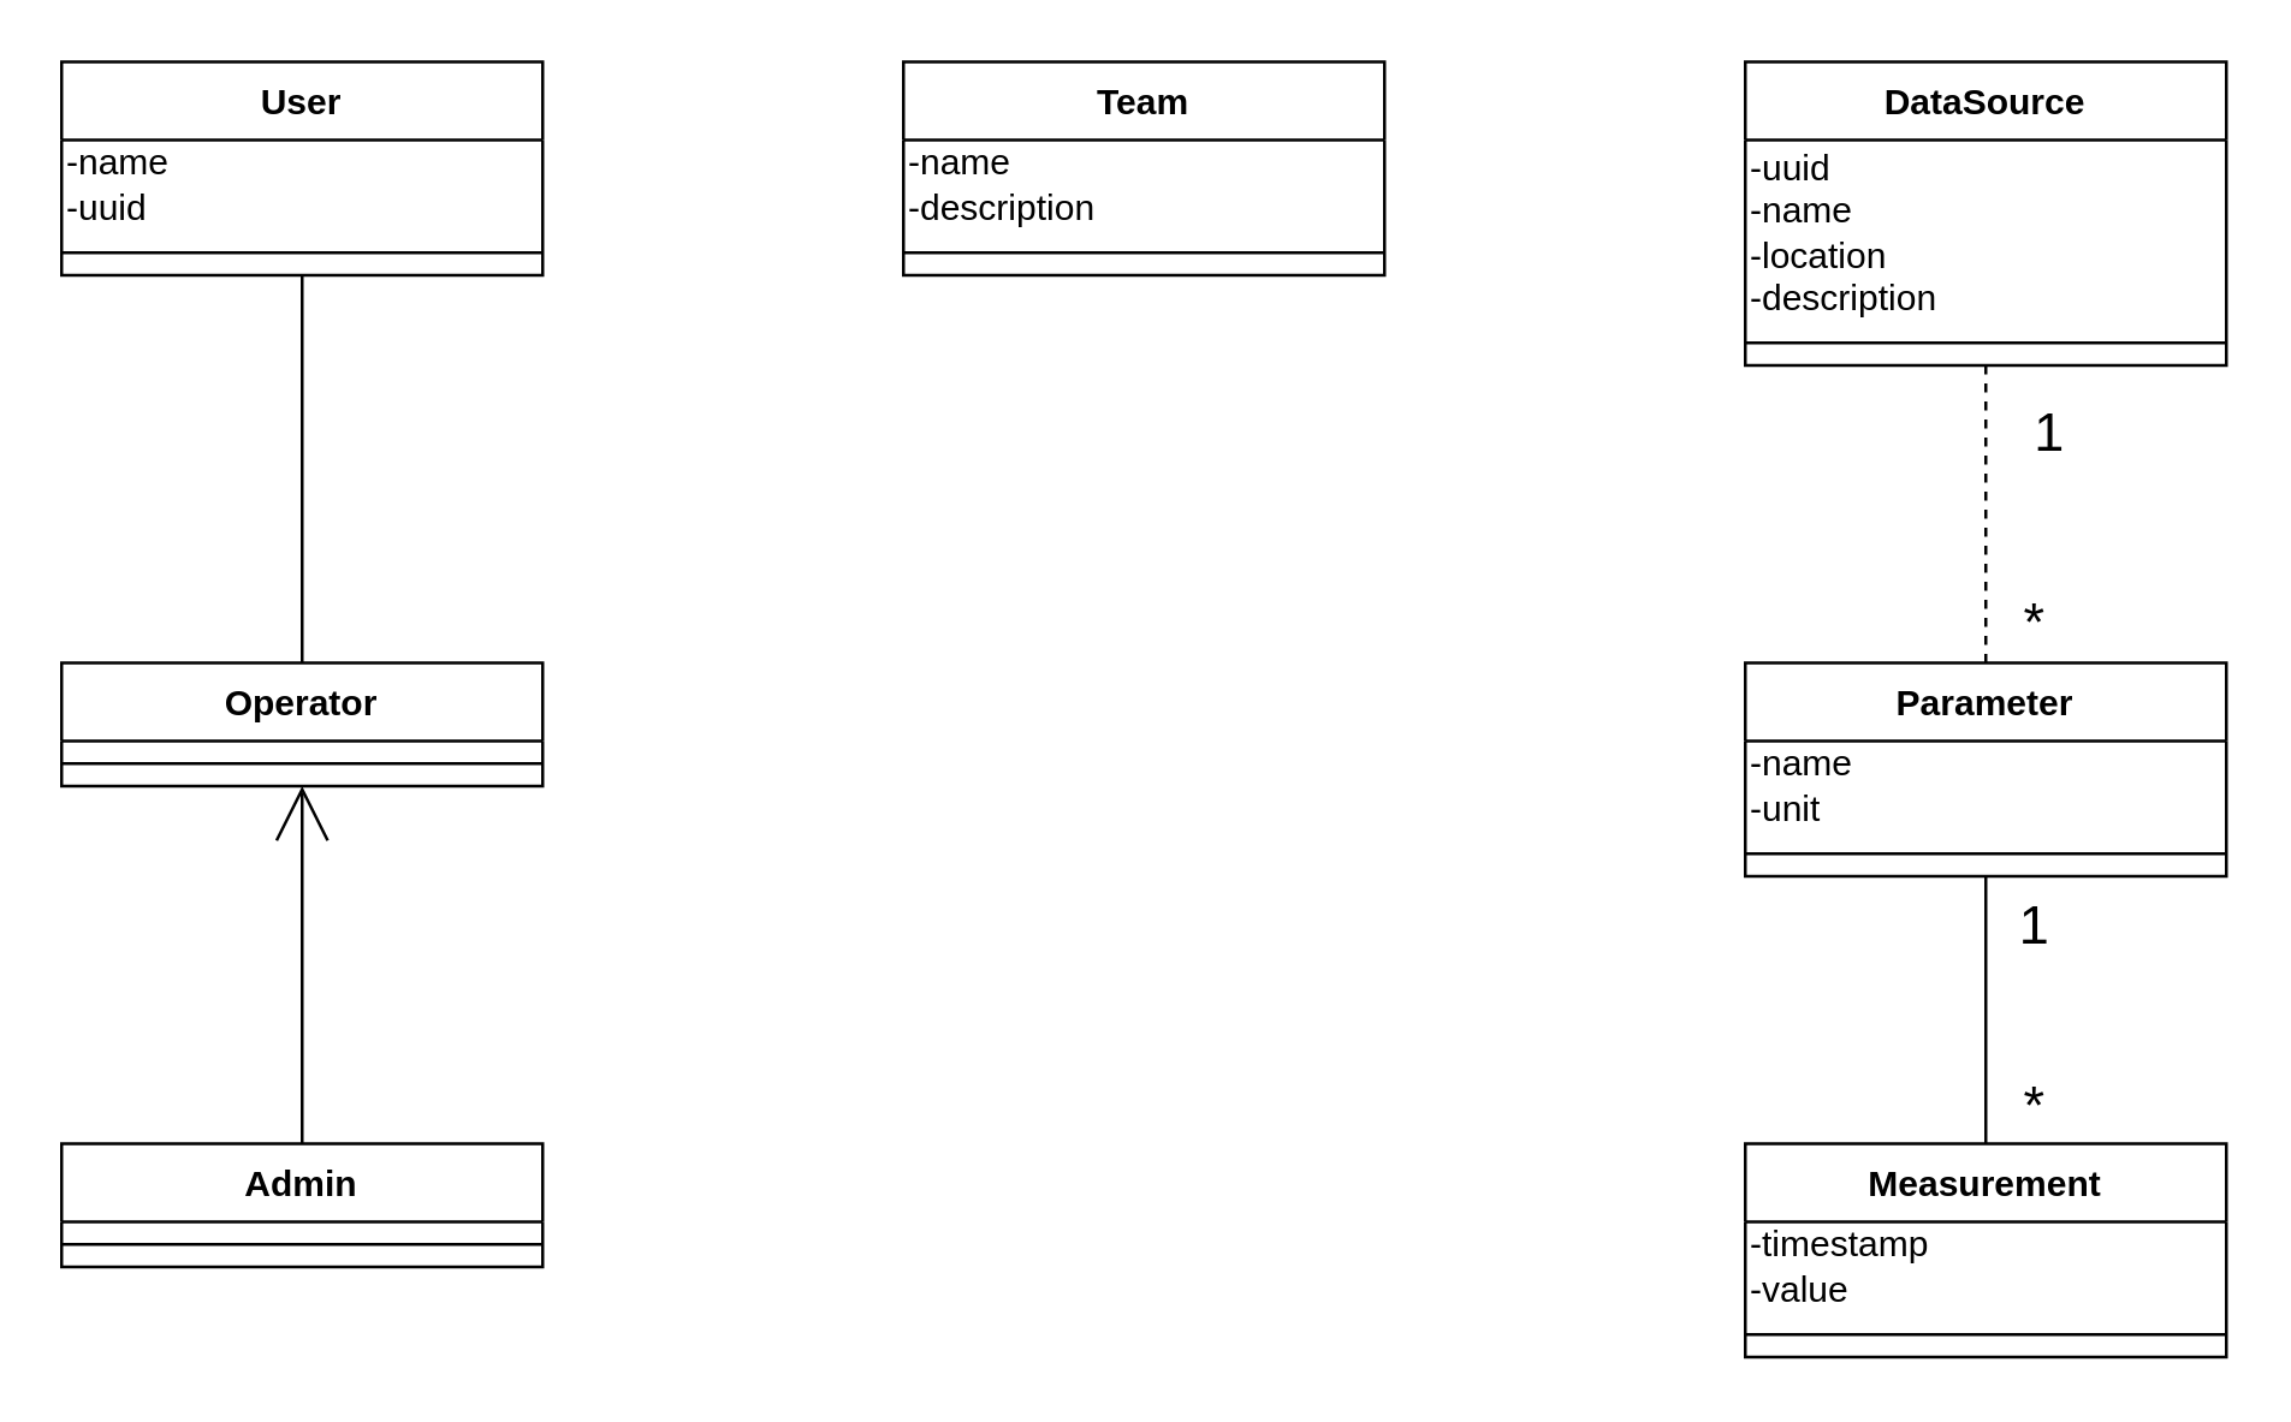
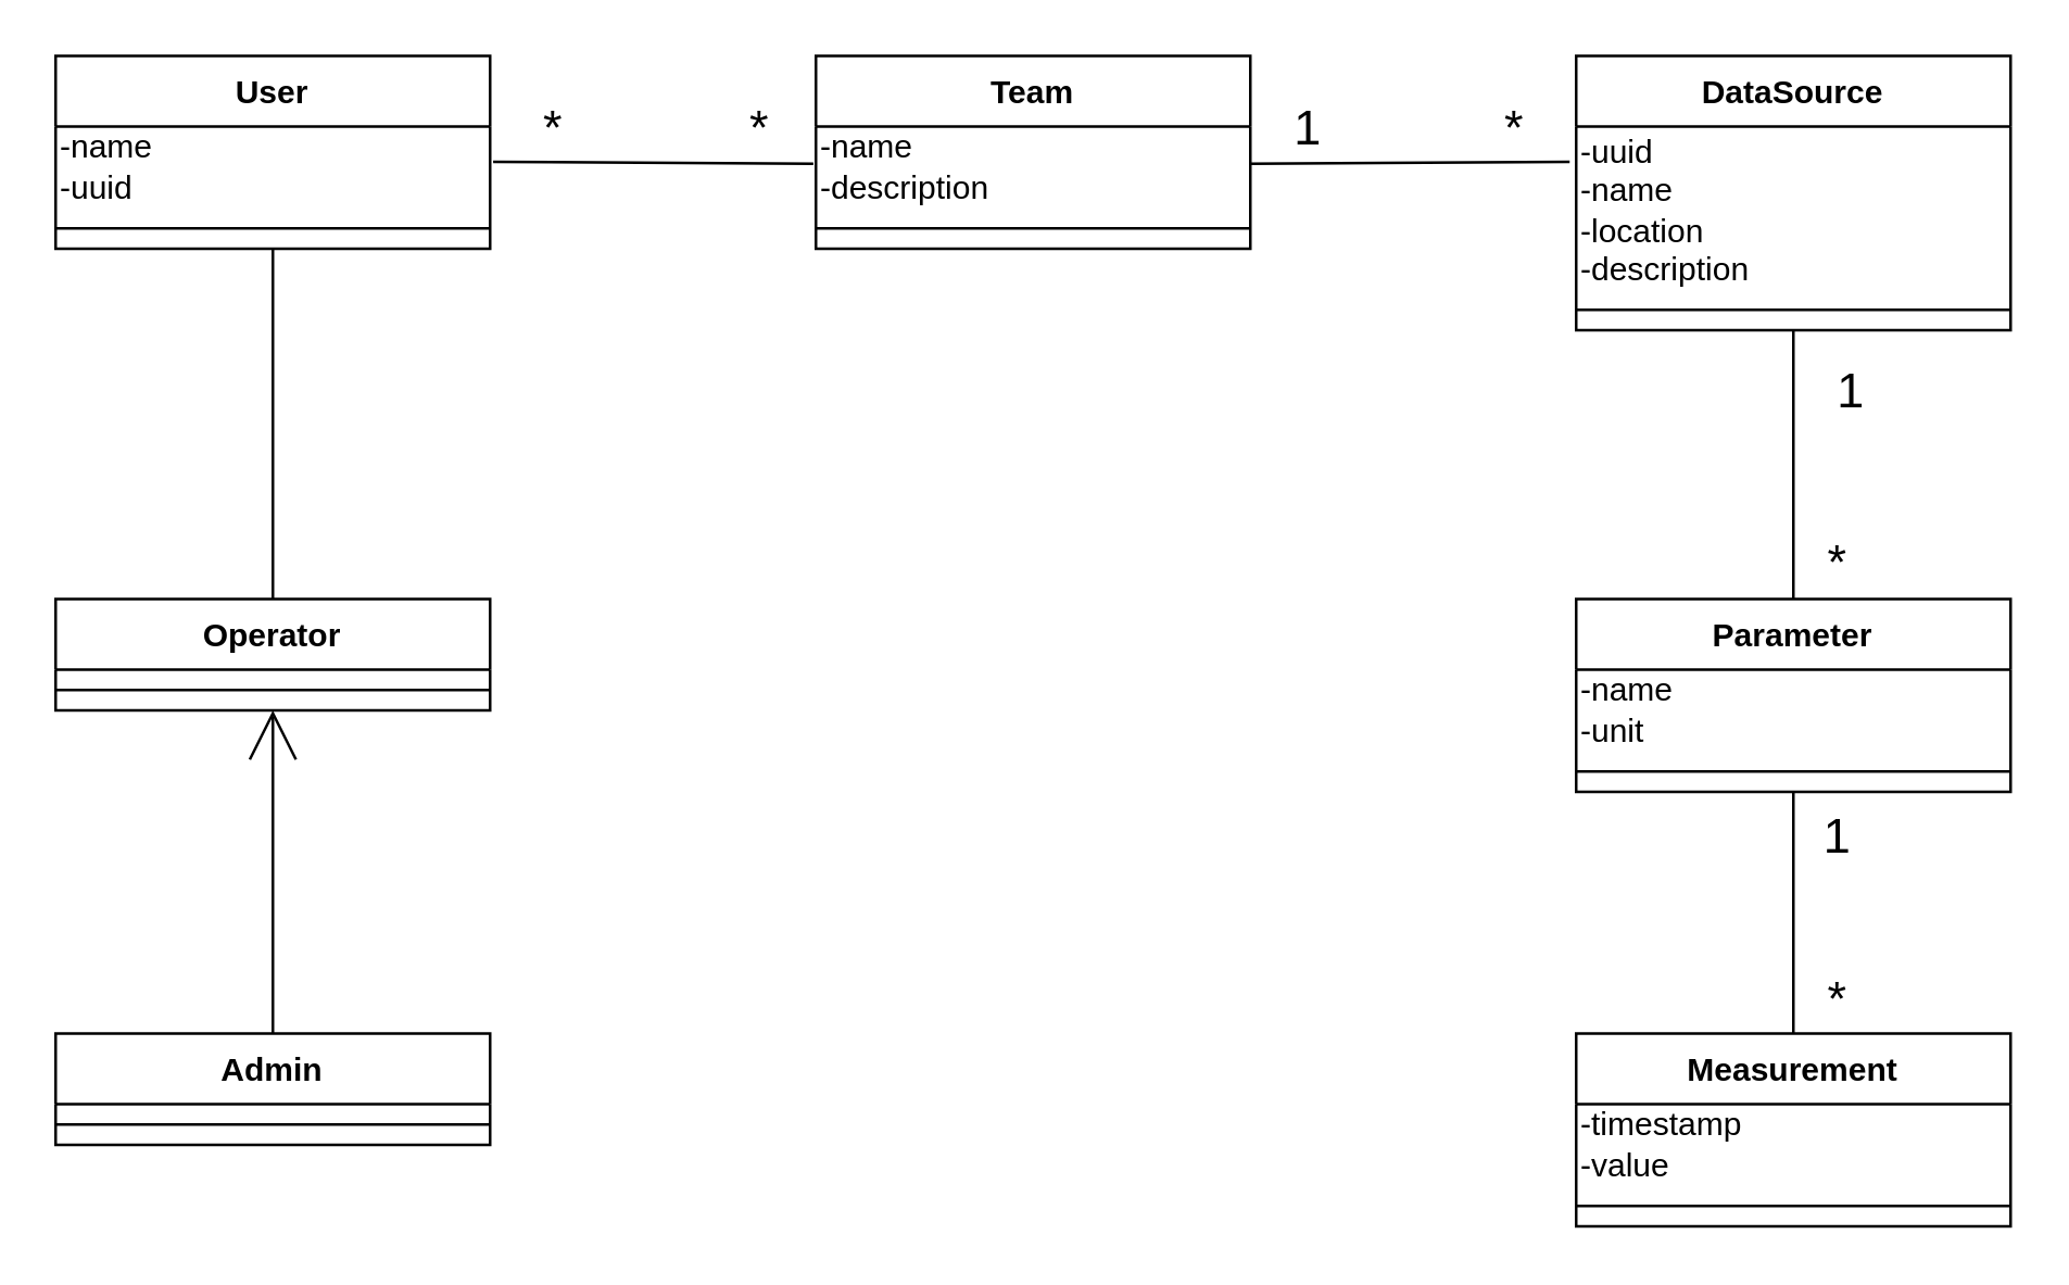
  <mxCell id="0" />
  <mxCell id="1" parent="0" />
+ <mxCell id="2" style="edgeStyle=none;rounded=0;orthogonalLoop=1;jettySize=auto;html=1;startArrow=none;startFill=0;endArrow=none;endFill=0;endSize=16;entryX=-0.006;entryY=0.456;entryDx=0;entryDy=0;exitX=1.007;exitY=0.433;exitDx=0;exitDy=0;exitPerimeter=0;entryPerimeter=0;" parent="1" source="6" target="23" edge="1"><mxGeometry relative="1" as="geometry"><mxPoint x="179" y="63" as="sourcePoint" /><mxPoint x="300" y="63" as="targetPoint" /></mxGeometry></mxCell>
+ <mxCell id="3" value="*" style="text;html=1;resizable=0;points=[];align=center;verticalAlign=middle;labelBackgroundColor=#ffffff;fontSize=18;" parent="2" vertex="1" connectable="0"><mxGeometry x="-0.654" y="1" relative="1" as="geometry"><mxPoint x="1" y="-12" as="offset" /></mxGeometry></mxCell>
+ <mxCell id="4" value="*" style="text;html=1;resizable=0;points=[];align=center;verticalAlign=middle;labelBackgroundColor=#ffffff;fontSize=18;" parent="2" vertex="1" connectable="0"><mxGeometry x="0.782" relative="1" as="geometry"><mxPoint x="-8" y="-13" as="offset" /></mxGeometry></mxCell>
  <mxCell id="5" value="User" style="swimlane;fontStyle=1;align=center;verticalAlign=top;childLayout=stackLayout;horizontal=1;startSize=26;horizontalStack=0;resizeParent=1;resizeParentMax=0;resizeLast=0;collapsible=1;marginBottom=0;arcSize=15;fillOpacity=100;fixDash=0;autosize=0;" parent="1" vertex="1"><mxGeometry x="20" y="20" width="160" height="71" as="geometry" /></mxCell>
  <mxCell id="6" value="-name&lt;br&gt;-uuid" style="text;html=1;align=left;verticalAlign=middle;resizable=0;points=[];autosize=1;" vertex="1" parent="5"><mxGeometry y="26" width="160" height="30" as="geometry" /></mxCell>
  <mxCell id="7" value="" style="line;strokeWidth=1;fillColor=none;align=left;verticalAlign=middle;spacingTop=-1;spacingLeft=3;spacingRight=3;rotatable=0;labelPosition=right;points=[];portConstraint=eastwest;" parent="5" vertex="1"><mxGeometry y="56" width="160" height="15" as="geometry" /></mxCell>
  <mxCell id="8" style="rounded=0;orthogonalLoop=1;jettySize=auto;html=1;exitX=0.5;exitY=0;exitDx=0;exitDy=0;entryX=0.5;entryY=1;entryDx=0;entryDy=0;startArrow=none;startFill=0;endArrow=none;endFill=0;endSize=16;" parent="1" source="28" target="5" edge="1"><mxGeometry relative="1" as="geometry" /></mxCell>
  <mxCell id="9" style="edgeStyle=none;rounded=0;orthogonalLoop=1;jettySize=auto;html=1;exitX=0.5;exitY=0;exitDx=0;exitDy=0;entryX=0.5;entryY=1;entryDx=0;entryDy=0;startArrow=none;startFill=0;endArrow=open;endFill=0;endSize=16;" parent="1" source="33" target="28" edge="1"><mxGeometry relative="1" as="geometry" /></mxCell>
- <mxCell id="13" style="edgeStyle=none;rounded=0;orthogonalLoop=1;jettySize=auto;html=1;exitX=0.5;exitY=0;exitDx=0;exitDy=0;entryX=0.5;entryY=1;entryDx=0;entryDy=0;startArrow=none;startFill=0;endArrow=none;endFill=0;endSize=16;dashed=1;" parent="1" source="19" target="25" edge="1"><mxGeometry relative="1" as="geometry" /></mxCell>
+ <mxCell id="10" style="edgeStyle=none;rounded=0;orthogonalLoop=1;jettySize=auto;html=1;entryX=-0.015;entryY=0.217;entryDx=0;entryDy=0;startArrow=none;startFill=0;endArrow=none;endFill=0;endSize=16;exitX=0.998;exitY=0.456;exitDx=0;exitDy=0;exitPerimeter=0;entryPerimeter=0;" parent="1" source="23" target="26" edge="1"><mxGeometry relative="1" as="geometry"><mxPoint x="462" y="63" as="sourcePoint" /></mxGeometry></mxCell>
+ <mxCell id="11" value="1" style="text;html=1;resizable=0;points=[];align=center;verticalAlign=middle;labelBackgroundColor=#ffffff;fontSize=18;" parent="10" vertex="1" connectable="0"><mxGeometry x="-0.764" y="-1" relative="1" as="geometry"><mxPoint x="7" y="-14" as="offset" /></mxGeometry></mxCell>
+ <mxCell id="12" value="*" style="text;html=1;resizable=0;points=[];align=center;verticalAlign=middle;labelBackgroundColor=#ffffff;fontSize=18;" parent="10" vertex="1" connectable="0"><mxGeometry x="0.691" relative="1" as="geometry"><mxPoint x="-3" y="-13" as="offset" /></mxGeometry></mxCell>
+ <mxCell id="13" style="edgeStyle=none;rounded=0;orthogonalLoop=1;jettySize=auto;html=1;exitX=0.5;exitY=0;exitDx=0;exitDy=0;entryX=0.5;entryY=1;entryDx=0;entryDy=0;startArrow=none;startFill=0;endArrow=none;endFill=0;endSize=16;" parent="1" source="19" target="25" edge="1"><mxGeometry relative="1" as="geometry" /></mxCell>
  <mxCell id="14" value="1" style="text;html=1;resizable=0;points=[];align=center;verticalAlign=middle;labelBackgroundColor=#ffffff;fontSize=18;" parent="13" vertex="1" connectable="0"><mxGeometry x="0.73" relative="1" as="geometry"><mxPoint x="20" y="9.31" as="offset" /></mxGeometry></mxCell>
  <mxCell id="15" value="*" style="text;html=1;resizable=0;points=[];align=center;verticalAlign=middle;labelBackgroundColor=#ffffff;fontSize=18;" parent="13" vertex="1" connectable="0"><mxGeometry x="-0.703" y="-2" relative="1" as="geometry"><mxPoint x="13" y="1" as="offset" /></mxGeometry></mxCell>
  <mxCell id="16" style="edgeStyle=none;rounded=0;orthogonalLoop=1;jettySize=auto;html=1;exitX=0.5;exitY=1;exitDx=0;exitDy=0;entryX=0.5;entryY=0;entryDx=0;entryDy=0;startArrow=none;startFill=0;endArrow=none;endFill=0;endSize=16;" parent="1" source="19" target="30" edge="1"><mxGeometry relative="1" as="geometry" /></mxCell>
  <mxCell id="17" value="1" style="text;html=1;resizable=0;points=[];align=center;verticalAlign=middle;labelBackgroundColor=#ffffff;fontSize=18;" parent="16" vertex="1" connectable="0"><mxGeometry x="-0.676" y="1" relative="1" as="geometry"><mxPoint x="14" y="2" as="offset" /></mxGeometry></mxCell>
  <mxCell id="18" value="*" style="text;html=1;resizable=0;points=[];align=center;verticalAlign=middle;labelBackgroundColor=#ffffff;fontSize=18;" parent="16" vertex="1" connectable="0"><mxGeometry x="0.54" y="2" relative="1" as="geometry"><mxPoint x="13" y="7" as="offset" /></mxGeometry></mxCell>
  <mxCell id="19" value="Parameter" style="swimlane;fontStyle=1;align=center;verticalAlign=top;childLayout=stackLayout;horizontal=1;startSize=26;horizontalStack=0;resizeParent=1;resizeParentMax=0;resizeLast=0;collapsible=1;marginBottom=0;" parent="1" vertex="1"><mxGeometry x="580" y="220" width="160" height="71" as="geometry" /></mxCell>
  <mxCell id="20" value="&lt;div&gt;&lt;span&gt;-name&lt;/span&gt;&lt;/div&gt;&lt;div&gt;&lt;span&gt;-unit&lt;/span&gt;&lt;/div&gt;" style="text;html=1;align=left;verticalAlign=middle;resizable=0;points=[];autosize=1;" vertex="1" parent="19"><mxGeometry y="26" width="160" height="30" as="geometry" /></mxCell>
  <mxCell id="21" value="" style="line;strokeWidth=1;fillColor=none;align=left;verticalAlign=middle;spacingTop=-1;spacingLeft=3;spacingRight=3;rotatable=0;labelPosition=right;points=[];portConstraint=eastwest;" parent="19" vertex="1"><mxGeometry y="56" width="160" height="15" as="geometry" /></mxCell>
  <mxCell id="22" value="Team" style="swimlane;fontStyle=1;align=center;verticalAlign=top;childLayout=stackLayout;horizontal=1;startSize=26;horizontalStack=0;resizeParent=1;resizeParentMax=0;resizeLast=0;collapsible=1;marginBottom=0;" parent="1" vertex="1"><mxGeometry x="300" y="20" width="160" height="71" as="geometry" /></mxCell>
  <mxCell id="23" value="-name&lt;br&gt;-description" style="text;html=1;align=left;verticalAlign=middle;resizable=0;points=[];autosize=1;" vertex="1" parent="22"><mxGeometry y="26" width="160" height="30" as="geometry" /></mxCell>
  <mxCell id="24" value="" style="line;strokeWidth=1;fillColor=none;align=left;verticalAlign=middle;spacingTop=-1;spacingLeft=3;spacingRight=3;rotatable=0;labelPosition=right;points=[];portConstraint=eastwest;" parent="22" vertex="1"><mxGeometry y="56" width="160" height="15" as="geometry" /></mxCell>
  <mxCell id="25" value="DataSource" style="swimlane;fontStyle=1;align=center;verticalAlign=top;childLayout=stackLayout;horizontal=1;startSize=26;horizontalStack=0;resizeParent=1;resizeParentMax=0;resizeLast=0;collapsible=1;marginBottom=0;" parent="1" vertex="1"><mxGeometry x="580" y="20" width="160" height="101" as="geometry" /></mxCell>
  <mxCell id="26" value="-uuid&lt;br&gt;-name&lt;br&gt;-location&lt;br&gt;-description" style="text;html=1;resizable=0;points=[];autosize=1;align=left;verticalAlign=top;spacingTop=-4;" vertex="1" parent="25"><mxGeometry y="26" width="160" height="60" as="geometry" /></mxCell>
  <mxCell id="27" value="" style="line;strokeWidth=1;fillColor=none;align=left;verticalAlign=middle;spacingTop=-1;spacingLeft=3;spacingRight=3;rotatable=0;labelPosition=right;points=[];portConstraint=eastwest;" parent="25" vertex="1"><mxGeometry y="86" width="160" height="15" as="geometry" /></mxCell>
  <mxCell id="28" value="Operator" style="swimlane;fontStyle=1;align=center;verticalAlign=top;childLayout=stackLayout;horizontal=1;startSize=26;horizontalStack=0;resizeParent=1;resizeParentMax=0;resizeLast=0;collapsible=1;marginBottom=0;" parent="1" vertex="1"><mxGeometry x="20" y="220" width="160" height="41" as="geometry" /></mxCell>
  <mxCell id="29" value="" style="line;strokeWidth=1;fillColor=none;align=left;verticalAlign=middle;spacingTop=-1;spacingLeft=3;spacingRight=3;rotatable=0;labelPosition=right;points=[];portConstraint=eastwest;" parent="28" vertex="1"><mxGeometry y="26" width="160" height="15" as="geometry" /></mxCell>
  <mxCell id="30" value="Measurement" style="swimlane;fontStyle=1;align=center;verticalAlign=top;childLayout=stackLayout;horizontal=1;startSize=26;horizontalStack=0;resizeParent=1;resizeParentMax=0;resizeLast=0;collapsible=1;marginBottom=0;" parent="1" vertex="1"><mxGeometry x="580" y="380" width="160" height="71" as="geometry"><mxRectangle x="590" y="445" width="110" height="26" as="alternateBounds" /></mxGeometry></mxCell>
  <mxCell id="31" value="-timestamp&lt;br&gt;-value" style="text;html=1;align=left;verticalAlign=middle;resizable=0;points=[];autosize=1;" vertex="1" parent="30"><mxGeometry y="26" width="160" height="30" as="geometry" /></mxCell>
  <mxCell id="32" value="" style="line;strokeWidth=1;fillColor=none;align=left;verticalAlign=middle;spacingTop=-1;spacingLeft=3;spacingRight=3;rotatable=0;labelPosition=right;points=[];portConstraint=eastwest;" parent="30" vertex="1"><mxGeometry y="56" width="160" height="15" as="geometry" /></mxCell>
  <mxCell id="33" value="Admin" style="swimlane;fontStyle=1;align=center;verticalAlign=top;childLayout=stackLayout;horizontal=1;startSize=26;horizontalStack=0;resizeParent=1;resizeParentMax=0;resizeLast=0;collapsible=1;marginBottom=0;" parent="1" vertex="1"><mxGeometry x="20" y="380" width="160" height="41" as="geometry" /></mxCell>
  <mxCell id="34" value="" style="line;strokeWidth=1;fillColor=none;align=left;verticalAlign=middle;spacingTop=-1;spacingLeft=3;spacingRight=3;rotatable=0;labelPosition=right;points=[];portConstraint=eastwest;" parent="33" vertex="1"><mxGeometry y="26" width="160" height="15" as="geometry" /></mxCell>
